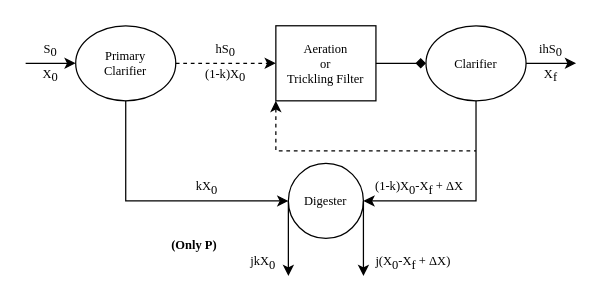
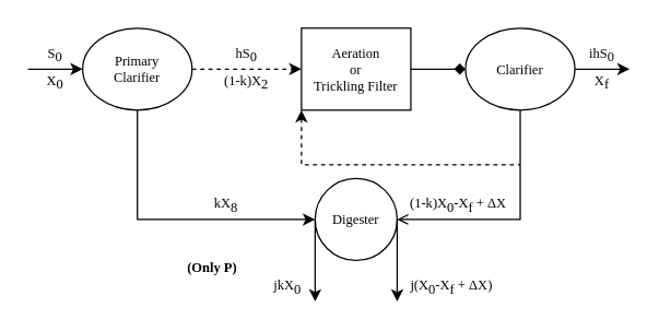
  <mxCell id="0" />
  <mxCell id="1" parent="0" />
  <mxCell id="2" value="&lt;font data-font-src=&quot;http://mirrors.ctan.org/fonts/cm-unicode/fonts/otf/cmunss.otf&quot; style=&quot;font-size: 10px;&quot;&gt;Primary&lt;br style=&quot;font-size: 10px;&quot;&gt;Clarifier&lt;/font&gt;" style="ellipse;whiteSpace=wrap;html=1;fillColor=none;fontFamily=Computer Modern;fontSource=https%3A%2F%2Ffonts.googleapis.com%2Fcss%3Ffamily%3DComputer%2BModern;fontSize=10;verticalAlign=middle;align=center;labelBackgroundColor=none;fontColor=default;labelBorderColor=none;" vertex="1" parent="1"><mxGeometry x="60" y="20" width="80" height="60" as="geometry" /></mxCell>
  <mxCell id="3" value="" style="endArrow=classic;html=1;rounded=0;fontFamily=Computer Modern;fontSource=https%3A%2F%2Ffonts.googleapis.com%2Fcss%3Ffamily%3DComputer%2BModern;fontSize=10;verticalAlign=middle;align=center;labelBackgroundColor=none;fontColor=default;labelBorderColor=none;" edge="1" parent="1"><mxGeometry width="50" height="50" relative="1" as="geometry"><mxPoint x="20" y="50" as="sourcePoint" /><mxPoint x="60" y="50" as="targetPoint" /></mxGeometry></mxCell>
  <mxCell id="4" value="" style="endArrow=classic;html=1;rounded=0;fontFamily=Computer Modern;fontSource=https%3A%2F%2Ffonts.googleapis.com%2Fcss%3Ffamily%3DComputer%2BModern;fontSize=10;verticalAlign=middle;align=center;exitX=1;exitY=0.5;exitDx=0;exitDy=0;labelBackgroundColor=none;fontColor=default;labelBorderColor=none;dashed=1;" edge="1" parent="1" source="2" target="6"><mxGeometry width="50" height="50" relative="1" as="geometry"><mxPoint x="180" y="50" as="sourcePoint" /><mxPoint x="260" y="50" as="targetPoint" /></mxGeometry></mxCell>
  <mxCell id="5" value="" style="edgeStyle=orthogonalEdgeStyle;rounded=0;orthogonalLoop=1;jettySize=auto;html=1;fontFamily=Computer Modern;fontSource=https%3A%2F%2Ffonts.googleapis.com%2Fcss%3Ffamily%3DComputer%2BModern;fontSize=10;verticalAlign=middle;align=center;labelBackgroundColor=none;fontColor=default;labelBorderColor=none;endArrow=diamond;" edge="1" parent="1" source="6" target="7"><mxGeometry relative="1" as="geometry" /></mxCell>
  <mxCell id="6" value="Aeration&lt;br style=&quot;font-size: 10px;&quot;&gt;or&lt;br style=&quot;font-size: 10px;&quot;&gt;Trickling Filter" style="rounded=0;whiteSpace=wrap;html=1;fillColor=none;fontFamily=Computer Modern;fontSource=https%3A%2F%2Ffonts.googleapis.com%2Fcss%3Ffamily%3DComputer%2BModern;fontSize=10;verticalAlign=middle;align=center;labelBackgroundColor=none;fontColor=default;labelBorderColor=none;" vertex="1" parent="1"><mxGeometry x="220" y="20" width="80" height="60" as="geometry" /></mxCell>
  <mxCell id="7" value="Clarifier" style="ellipse;whiteSpace=wrap;html=1;fillColor=none;fontFamily=Computer Modern;fontSource=https%3A%2F%2Ffonts.googleapis.com%2Fcss%3Ffamily%3DComputer%2BModern;fontSize=10;verticalAlign=middle;align=center;labelBackgroundColor=none;fontColor=default;labelBorderColor=none;" vertex="1" parent="1"><mxGeometry x="340" y="20" width="80" height="60" as="geometry" /></mxCell>
  <mxCell id="8" value="Digester" style="ellipse;whiteSpace=wrap;html=1;aspect=fixed;fillColor=none;fontFamily=Computer Modern;fontSource=https%3A%2F%2Ffonts.googleapis.com%2Fcss%3Ffamily%3DComputer%2BModern;fontSize=10;verticalAlign=middle;align=center;labelBackgroundColor=none;fontColor=default;labelBorderColor=none;" vertex="1" parent="1"><mxGeometry x="230" y="130" width="60" height="60" as="geometry" /></mxCell>
- <mxCell id="9" value="" style="edgeStyle=orthogonalEdgeStyle;rounded=0;orthogonalLoop=1;jettySize=auto;html=1;exitX=0.5;exitY=1;exitDx=0;exitDy=0;entryX=1;entryY=0.5;entryDx=0;entryDy=0;fontFamily=Computer Modern;fontSource=https%3A%2F%2Ffonts.googleapis.com%2Fcss%3Ffamily%3DComputer%2BModern;fontSize=10;verticalAlign=middle;align=center;labelBackgroundColor=none;fontColor=default;labelBorderColor=none;" edge="1" parent="1" source="7" target="8"><mxGeometry relative="1" as="geometry"><mxPoint x="520" y="210" as="sourcePoint" /></mxGeometry></mxCell>
+ <mxCell id="9" value="" style="edgeStyle=orthogonalEdgeStyle;rounded=0;orthogonalLoop=1;jettySize=auto;html=1;exitX=0.5;exitY=1;exitDx=0;exitDy=0;entryX=1;entryY=0.5;entryDx=0;entryDy=0;fontFamily=Computer Modern;fontSource=https%3A%2F%2Ffonts.googleapis.com%2Fcss%3Ffamily%3DComputer%2BModern;fontSize=10;verticalAlign=middle;align=center;labelBackgroundColor=none;fontColor=default;labelBorderColor=none;endArrow=open;" edge="1" parent="1" source="7" target="8"><mxGeometry relative="1" as="geometry"><mxPoint x="520" y="210" as="sourcePoint" /></mxGeometry></mxCell>
  <mxCell id="10" value="S&lt;sub style=&quot;font-size: 10px;&quot;&gt;0&lt;/sub&gt;" style="text;strokeColor=none;align=center;fillColor=none;html=1;verticalAlign=middle;whiteSpace=wrap;rounded=0;fontFamily=Computer Modern;fontSource=https%3A%2F%2Ffonts.googleapis.com%2Fcss%3Ffamily%3DComputer%2BModern;fontSize=10;labelBackgroundColor=none;fontColor=default;labelBorderColor=none;" vertex="1" parent="1"><mxGeometry x="20" y="30" width="40" height="20" as="geometry" /></mxCell>
  <mxCell id="11" value="X&lt;sub style=&quot;font-size: 10px;&quot;&gt;0&lt;/sub&gt;" style="text;strokeColor=none;align=center;fillColor=none;html=1;verticalAlign=middle;whiteSpace=wrap;rounded=0;fontFamily=Computer Modern;fontSource=https%3A%2F%2Ffonts.googleapis.com%2Fcss%3Ffamily%3DComputer%2BModern;fontSize=10;labelBackgroundColor=none;fontColor=default;labelBorderColor=none;" vertex="1" parent="1"><mxGeometry x="20" y="50" width="40" height="20" as="geometry" /></mxCell>
  <mxCell id="12" value="hS&lt;sub style=&quot;font-size: 10px;&quot;&gt;0&lt;/sub&gt;" style="text;strokeColor=none;align=center;fillColor=none;html=1;verticalAlign=middle;whiteSpace=wrap;rounded=0;fontFamily=Computer Modern;fontSource=https%3A%2F%2Ffonts.googleapis.com%2Fcss%3Ffamily%3DComputer%2BModern;fontSize=10;labelBackgroundColor=none;fontColor=default;labelBorderColor=none;" vertex="1" parent="1"><mxGeometry x="140" y="30" width="80" height="20" as="geometry" /></mxCell>
  <mxCell id="13" value="ihS&lt;sub style=&quot;font-size: 10px;&quot;&gt;0&lt;/sub&gt;" style="text;strokeColor=none;align=center;fillColor=none;html=1;verticalAlign=middle;whiteSpace=wrap;rounded=0;fontFamily=Computer Modern;fontSource=https%3A%2F%2Ffonts.googleapis.com%2Fcss%3Ffamily%3DComputer%2BModern;fontSize=10;labelBackgroundColor=none;fontColor=default;labelBorderColor=none;" vertex="1" parent="1"><mxGeometry x="420" y="30" width="40" height="20" as="geometry" /></mxCell>
  <mxCell id="14" value="X&lt;sub style=&quot;font-size: 10px;&quot;&gt;f&lt;/sub&gt;" style="text;strokeColor=none;align=center;fillColor=none;html=1;verticalAlign=middle;whiteSpace=wrap;rounded=0;fontFamily=Computer Modern;fontSource=https%3A%2F%2Ffonts.googleapis.com%2Fcss%3Ffamily%3DComputer%2BModern;fontSize=10;labelBackgroundColor=none;fontColor=default;labelBorderColor=none;" vertex="1" parent="1"><mxGeometry x="420" y="50" width="40" height="20" as="geometry" /></mxCell>
  <mxCell id="15" value="" style="endArrow=classic;html=1;rounded=0;fontFamily=Computer Modern;fontSource=https%3A%2F%2Ffonts.googleapis.com%2Fcss%3Ffamily%3DComputer%2BModern;fontSize=10;verticalAlign=middle;align=center;labelBackgroundColor=none;fontColor=default;labelBorderColor=none;" edge="1" parent="1"><mxGeometry width="50" height="50" relative="1" as="geometry"><mxPoint x="420" y="50" as="sourcePoint" /><mxPoint x="460" y="50" as="targetPoint" /></mxGeometry></mxCell>
- <mxCell id="16" value="(1-k)X&lt;sub style=&quot;font-size: 10px;&quot;&gt;0&lt;/sub&gt;" style="text;strokeColor=none;align=center;fillColor=none;html=1;verticalAlign=middle;whiteSpace=wrap;rounded=0;fontFamily=Computer Modern;fontSource=https%3A%2F%2Ffonts.googleapis.com%2Fcss%3Ffamily%3DComputer%2BModern;fontSize=10;labelBackgroundColor=none;fontColor=default;labelBorderColor=none;" vertex="1" parent="1"><mxGeometry x="140" y="50" width="80" height="20" as="geometry" /></mxCell>
- <mxCell id="17" value="kX&lt;sub style=&quot;font-size: 10px;&quot;&gt;0&lt;/sub&gt;" style="text;strokeColor=none;align=center;fillColor=none;html=1;verticalAlign=middle;whiteSpace=wrap;rounded=0;fontFamily=Computer Modern;fontSource=https%3A%2F%2Ffonts.googleapis.com%2Fcss%3Ffamily%3DComputer%2BModern;fontSize=10;labelBackgroundColor=none;fontColor=default;labelBorderColor=none;" vertex="1" parent="1"><mxGeometry x="100" y="140" width="130" height="20" as="geometry" /></mxCell>
+ <mxCell id="16" value="(1-k)X&lt;sub style=&quot;font-size: 10px;&quot;&gt;2&lt;/sub&gt;" style="text;strokeColor=none;align=center;fillColor=none;html=1;verticalAlign=middle;whiteSpace=wrap;rounded=0;fontFamily=Computer Modern;fontSource=https%3A%2F%2Ffonts.googleapis.com%2Fcss%3Ffamily%3DComputer%2BModern;fontSize=10;labelBackgroundColor=none;fontColor=default;labelBorderColor=none;" vertex="1" parent="1"><mxGeometry x="140" y="50" width="80" height="20" as="geometry" /></mxCell>
+ <mxCell id="17" value="kX&lt;sub style=&quot;font-size: 10px;&quot;&gt;8&lt;/sub&gt;" style="text;strokeColor=none;align=center;fillColor=none;html=1;verticalAlign=middle;whiteSpace=wrap;rounded=0;fontFamily=Computer Modern;fontSource=https%3A%2F%2Ffonts.googleapis.com%2Fcss%3Ffamily%3DComputer%2BModern;fontSize=10;labelBackgroundColor=none;fontColor=default;labelBorderColor=none;" vertex="1" parent="1"><mxGeometry x="100" y="140" width="130" height="20" as="geometry" /></mxCell>
  <mxCell id="18" value="jkX&lt;sub style=&quot;font-size: 10px;&quot;&gt;0&lt;/sub&gt;" style="text;strokeColor=none;align=center;fillColor=none;html=1;verticalAlign=middle;whiteSpace=wrap;rounded=0;fontFamily=Computer Modern;fontSource=https%3A%2F%2Ffonts.googleapis.com%2Fcss%3Ffamily%3DComputer%2BModern;fontSize=10;labelBackgroundColor=none;fontColor=default;labelBorderColor=none;" vertex="1" parent="1"><mxGeometry x="190" y="200" width="40" height="20" as="geometry" /></mxCell>
  <mxCell id="19" value="j(X&lt;sub style=&quot;font-size: 10px;&quot;&gt;0&lt;/sub&gt;-X&lt;sub style=&quot;font-size: 10px;&quot;&gt;f&lt;/sub&gt;&amp;nbsp;+ ΔX)" style="text;strokeColor=none;align=center;fillColor=none;html=1;verticalAlign=middle;whiteSpace=wrap;rounded=0;fontFamily=Computer Modern;fontSource=https%3A%2F%2Ffonts.googleapis.com%2Fcss%3Ffamily%3DComputer%2BModern;fontSize=10;labelBackgroundColor=none;fontColor=default;labelBorderColor=none;" vertex="1" parent="1"><mxGeometry x="290" y="200" width="80" height="20" as="geometry" /></mxCell>
  <mxCell id="20" value="(1-k)X&lt;sub style=&quot;font-size: 10px;&quot;&gt;0&lt;/sub&gt;-X&lt;sub style=&quot;font-size: 10px;&quot;&gt;f&lt;/sub&gt;&amp;nbsp;+ ΔX" style="text;strokeColor=none;align=center;fillColor=none;html=1;verticalAlign=middle;whiteSpace=wrap;rounded=0;fontFamily=Computer Modern;fontSource=https%3A%2F%2Ffonts.googleapis.com%2Fcss%3Ffamily%3DComputer%2BModern;fontSize=10;labelBackgroundColor=none;fontColor=default;labelBorderColor=none;" vertex="1" parent="1"><mxGeometry x="290" y="140" width="90" height="20" as="geometry" /></mxCell>
  <mxCell id="21" value="(Only P)" style="text;strokeColor=none;align=center;fillColor=none;html=1;verticalAlign=middle;whiteSpace=wrap;rounded=0;fontFamily=Computer Modern;fontSource=https%3A%2F%2Ffonts.googleapis.com%2Fcss%3Ffamily%3DComputer%2BModern;fontSize=10;fontStyle=1;labelBackgroundColor=none;fontColor=default;labelBorderColor=none;" vertex="1" parent="1"><mxGeometry x="130" y="185" width="50" height="20" as="geometry" /></mxCell>
  <mxCell id="22" value="" style="endArrow=none;dashed=1;html=1;rounded=0;strokeColor=default;startArrow=classic;startFill=1;fontFamily=Computer Modern;fontSource=https%3A%2F%2Ffonts.googleapis.com%2Fcss%3Ffamily%3DComputer%2BModern;fontSize=10;verticalAlign=middle;align=center;labelBackgroundColor=none;fontColor=default;labelBorderColor=none;" edge="1" parent="1"><mxGeometry width="50" height="50" relative="1" as="geometry"><mxPoint x="220" y="80" as="sourcePoint" /><mxPoint x="380" y="120" as="targetPoint" /><Array as="points"><mxPoint x="220" y="120" /></Array></mxGeometry></mxCell>
  <mxCell id="23" value="" style="endArrow=classic;html=1;rounded=0;entryX=0;entryY=0.5;entryDx=0;entryDy=0;fontFamily=Computer Modern;fontSource=https%3A%2F%2Ffonts.googleapis.com%2Fcss%3Ffamily%3DComputer%2BModern;fontSize=10;verticalAlign=middle;align=center;labelBackgroundColor=none;fontColor=default;labelBorderColor=none;" edge="1" parent="1" target="8"><mxGeometry width="50" height="50" relative="1" as="geometry"><mxPoint x="100" y="80" as="sourcePoint" /><mxPoint x="150" y="30" as="targetPoint" /><Array as="points"><mxPoint x="100" y="160" /></Array></mxGeometry></mxCell>
  <mxCell id="24" value="" style="endArrow=classic;html=1;rounded=0;fontFamily=Computer Modern;fontSource=https%3A%2F%2Ffonts.googleapis.com%2Fcss%3Ffamily%3DComputer%2BModern;fontSize=10;verticalAlign=middle;align=center;labelBackgroundColor=none;fontColor=default;labelBorderColor=none;" edge="1" parent="1"><mxGeometry width="50" height="50" relative="1" as="geometry"><mxPoint x="290" y="160" as="sourcePoint" /><mxPoint x="290" y="220" as="targetPoint" /></mxGeometry></mxCell>
  <mxCell id="25" value="" style="endArrow=classic;html=1;rounded=0;fontFamily=Computer Modern;fontSource=https%3A%2F%2Ffonts.googleapis.com%2Fcss%3Ffamily%3DComputer%2BModern;fontSize=10;verticalAlign=middle;align=center;labelBackgroundColor=none;fontColor=default;labelBorderColor=none;" edge="1" parent="1"><mxGeometry width="50" height="50" relative="1" as="geometry"><mxPoint x="230" y="160" as="sourcePoint" /><mxPoint x="230" y="220" as="targetPoint" /></mxGeometry></mxCell>
